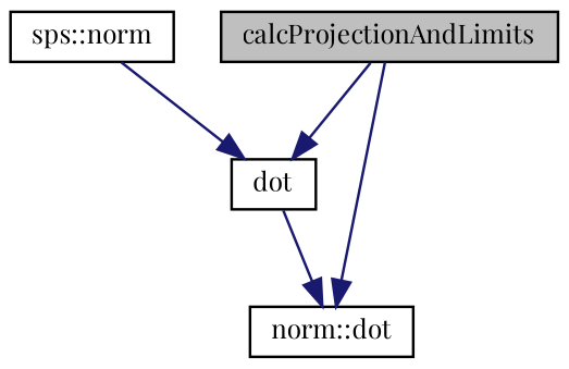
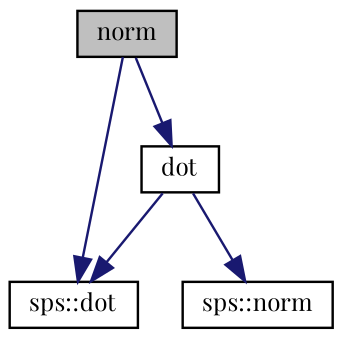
  digraph {
    fontname="Playfair Display"
    rankdir=TB
    node [color=black fillcolor=white fontname="Playfair Display" fontsize=10 shape=record style=filled]
    edge [color=midnightblue fontname="Playfair Display" fontsize=10 labelfontname=Helvetica labelfontsize=10 style=solid]
-   n1 [fillcolor=grey75 fontcolor=black height=0.2 label=calcProjectionAndLimits width=0.4]
+   n1 [fillcolor=grey75 fontcolor=black height=0.2 label=norm width=0.4]
    n2 [height=0.2 label=dot width=0.4]
-   n3 [height=0.2 label="norm::dot" width=0.4]
+   n3 [height=0.2 label="sps::dot" width=0.4]
    n4 [height=0.2 label="sps::norm" width=0.4]
    n1 -> n2
    n1 -> n3
    n2 -> n3
-   n4 -> n2
+   n2 -> n4
  }
